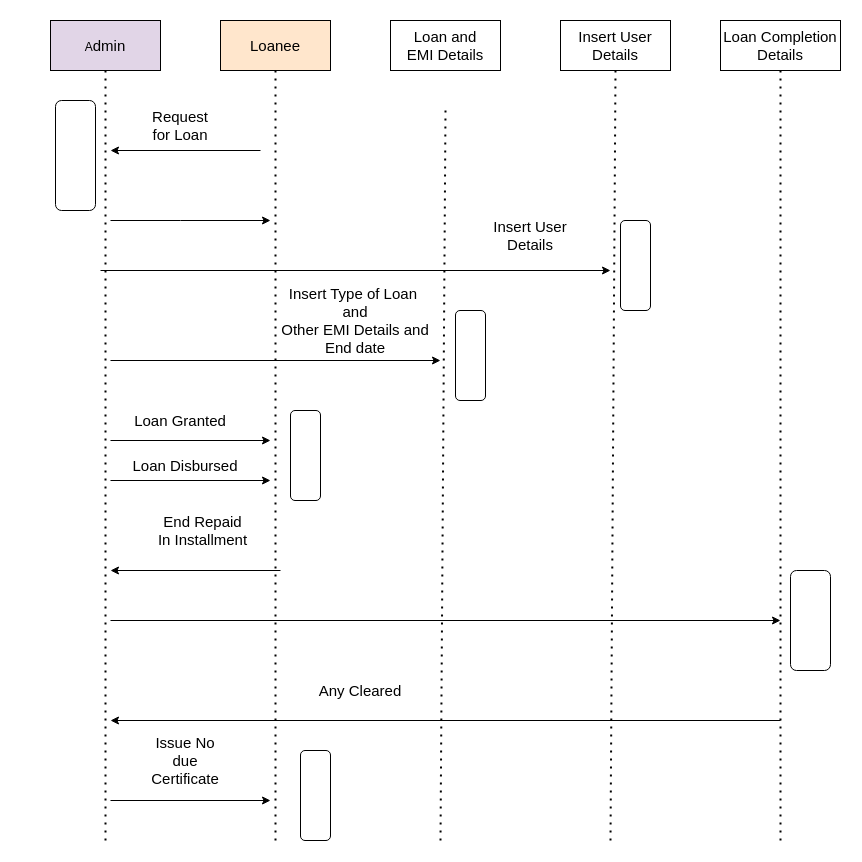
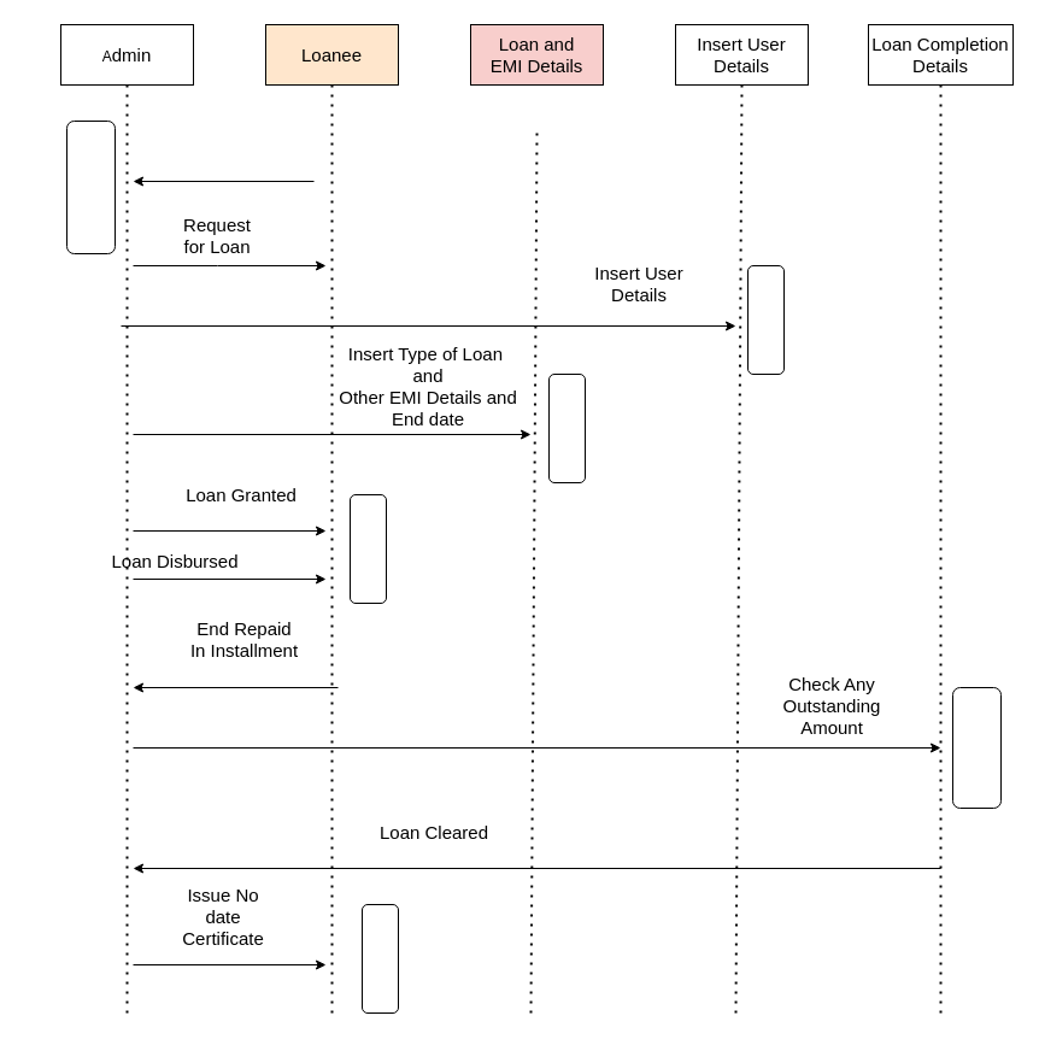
  <mxCell id="0" />
  <mxCell id="1" parent="0" />
- <mxCell id="2" value="A&lt;font style=&quot;font-size: 15px;&quot;&gt;dmin&lt;/font&gt;" style="rounded=0;whiteSpace=wrap;html=1;fillColor=#e1d5e7;" parent="1" vertex="1"><mxGeometry x="50" y="20" width="110" height="50" as="geometry" /></mxCell>
+ <mxCell id="2" value="A&lt;font style=&quot;font-size: 15px;&quot;&gt;dmin&lt;/font&gt;" style="rounded=0;whiteSpace=wrap;html=1;" parent="1" vertex="1"><mxGeometry x="50" y="20" width="110" height="50" as="geometry" /></mxCell>
  <mxCell id="3" value="Insert User Details&lt;br style=&quot;font-size: 15px;&quot;&gt;" style="rounded=0;whiteSpace=wrap;html=1;fontSize=15;" parent="1" vertex="1"><mxGeometry x="560" y="20" width="110" height="50" as="geometry" /></mxCell>
- <mxCell id="4" value="Loan and&lt;br style=&quot;font-size: 15px;&quot;&gt;EMI Details" style="rounded=0;whiteSpace=wrap;html=1;fontSize=15;" parent="1" vertex="1"><mxGeometry x="390" y="20" width="110" height="50" as="geometry" /></mxCell>
+ <mxCell id="4" value="Loan and&lt;br style=&quot;font-size: 15px;&quot;&gt;EMI Details" style="rounded=0;whiteSpace=wrap;html=1;fontSize=15;fillColor=#f8cecc;" parent="1" vertex="1"><mxGeometry x="390" y="20" width="110" height="50" as="geometry" /></mxCell>
  <mxCell id="5" value="Loanee" style="rounded=0;whiteSpace=wrap;html=1;fontSize=15;fillColor=#ffe6cc;" parent="1" vertex="1"><mxGeometry x="220" y="20" width="110" height="50" as="geometry" /></mxCell>
  <mxCell id="6" value="" style="rounded=1;whiteSpace=wrap;html=1;fontSize=15;rotation=90;" parent="1" vertex="1"><mxGeometry x="20" y="135" width="110" height="40" as="geometry" /></mxCell>
  <mxCell id="7" value="" style="endArrow=none;dashed=1;html=1;dashPattern=1 3;strokeWidth=2;rounded=0;fontSize=15;entryX=0.5;entryY=1;entryDx=0;entryDy=0;" parent="1" target="2" edge="1"><mxGeometry width="50" height="50" relative="1" as="geometry"><mxPoint x="105" y="840" as="sourcePoint" /><mxPoint x="160" y="70" as="targetPoint" /></mxGeometry></mxCell>
  <mxCell id="8" value="" style="endArrow=none;dashed=1;html=1;dashPattern=1 3;strokeWidth=2;rounded=0;fontSize=15;entryX=0.5;entryY=1;entryDx=0;entryDy=0;" parent="1" target="5" edge="1"><mxGeometry width="50" height="50" relative="1" as="geometry"><mxPoint x="275" y="840" as="sourcePoint" /><mxPoint x="310" y="70" as="targetPoint" /></mxGeometry></mxCell>
  <mxCell id="9" value="" style="endArrow=none;dashed=1;html=1;dashPattern=1 3;strokeWidth=2;rounded=0;fontSize=15;" parent="1" edge="1"><mxGeometry width="50" height="50" relative="1" as="geometry"><mxPoint x="445" y="110" as="sourcePoint" /><mxPoint x="440" y="840" as="targetPoint" /></mxGeometry></mxCell>
  <mxCell id="10" value="" style="endArrow=none;dashed=1;html=1;dashPattern=1 3;strokeWidth=2;rounded=0;fontSize=15;entryX=0.5;entryY=1;entryDx=0;entryDy=0;" parent="1" target="3" edge="1"><mxGeometry width="50" height="50" relative="1" as="geometry"><mxPoint x="610" y="840" as="sourcePoint" /><mxPoint x="650" y="110" as="targetPoint" /></mxGeometry></mxCell>
  <mxCell id="11" value="" style="endArrow=classic;html=1;rounded=0;fontSize=15;" parent="1" edge="1"><mxGeometry width="50" height="50" relative="1" as="geometry"><mxPoint x="260" y="150" as="sourcePoint" /><mxPoint x="110" y="150" as="targetPoint" /></mxGeometry></mxCell>
- <mxCell id="12" value="Request for Loan" style="text;html=1;strokeColor=none;fillColor=none;align=center;verticalAlign=middle;whiteSpace=wrap;rounded=0;fontSize=15;" parent="1" vertex="1"><mxGeometry x="150" y="110" width="60" height="30" as="geometry" /></mxCell>
+ <mxCell id="12" value="Request for Loan" style="text;html=1;strokeColor=none;fillColor=none;align=center;verticalAlign=middle;whiteSpace=wrap;rounded=0;fontSize=15;" parent="1" vertex="1"><mxGeometry x="150" y="180" width="60" height="30" as="geometry" /></mxCell>
  <mxCell id="13" value="" style="endArrow=classic;html=1;rounded=0;fontSize=15;" parent="1" edge="1"><mxGeometry width="50" height="50" relative="1" as="geometry"><mxPoint x="110" y="220" as="sourcePoint" /><mxPoint x="270" y="220" as="targetPoint" /><Array as="points"><mxPoint x="180" y="220" /></Array></mxGeometry></mxCell>
  <mxCell id="14" value="" style="endArrow=classic;html=1;rounded=0;fontSize=15;" parent="1" edge="1"><mxGeometry width="50" height="50" relative="1" as="geometry"><mxPoint x="100" y="270" as="sourcePoint" /><mxPoint x="610" y="270" as="targetPoint" /></mxGeometry></mxCell>
  <mxCell id="15" value="Insert User Details" style="text;html=1;strokeColor=none;fillColor=none;align=center;verticalAlign=middle;whiteSpace=wrap;rounded=0;fontSize=15;" parent="1" vertex="1"><mxGeometry x="480" y="220" width="100" height="30" as="geometry" /></mxCell>
  <mxCell id="16" value="" style="endArrow=classic;html=1;rounded=0;fontSize=15;" parent="1" edge="1"><mxGeometry width="50" height="50" relative="1" as="geometry"><mxPoint x="110" y="360" as="sourcePoint" /><mxPoint x="440" y="360" as="targetPoint" /></mxGeometry></mxCell>
  <mxCell id="17" value="Insert Type of Loan&amp;nbsp;&lt;br&gt;and&lt;br&gt;Other EMI Details and End date" style="text;html=1;strokeColor=none;fillColor=none;align=center;verticalAlign=middle;whiteSpace=wrap;rounded=0;fontSize=15;" parent="1" vertex="1"><mxGeometry x="270" y="290" width="170" height="60" as="geometry" /></mxCell>
  <mxCell id="18" value="" style="rounded=1;whiteSpace=wrap;html=1;fontSize=15;direction=south;" parent="1" vertex="1"><mxGeometry x="620" y="220" width="30" height="90" as="geometry" /></mxCell>
  <mxCell id="19" value="" style="rounded=1;whiteSpace=wrap;html=1;fontSize=15;direction=south;" parent="1" vertex="1"><mxGeometry x="455" y="310" width="30" height="90" as="geometry" /></mxCell>
  <mxCell id="20" value="" style="endArrow=classic;html=1;rounded=0;fontSize=15;" parent="1" edge="1"><mxGeometry width="50" height="50" relative="1" as="geometry"><mxPoint x="110" y="440" as="sourcePoint" /><mxPoint x="270" y="440" as="targetPoint" /></mxGeometry></mxCell>
- <mxCell id="21" value="Loan Granted" style="text;html=1;strokeColor=none;fillColor=none;align=center;verticalAlign=middle;whiteSpace=wrap;rounded=0;fontSize=15;" parent="1" vertex="1"><mxGeometry x="125" y="400" width="110" height="40" as="geometry" /></mxCell>
+ <mxCell id="21" value="Loan Granted" style="text;html=1;strokeColor=none;fillColor=none;align=center;verticalAlign=middle;whiteSpace=wrap;rounded=0;fontSize=15;" parent="1" vertex="1"><mxGeometry x="145" y="390" width="110" height="40" as="geometry" /></mxCell>
  <mxCell id="22" value="Loan Completion&lt;br style=&quot;font-size: 15px;&quot;&gt;Details" style="rounded=0;whiteSpace=wrap;html=1;fontSize=15;" parent="1" vertex="1"><mxGeometry x="720" y="20" width="120" height="50" as="geometry" /></mxCell>
  <mxCell id="23" value="" style="endArrow=none;dashed=1;html=1;dashPattern=1 3;strokeWidth=2;rounded=0;fontSize=15;entryX=0.5;entryY=1;entryDx=0;entryDy=0;" parent="1" target="22" edge="1"><mxGeometry width="50" height="50" relative="1" as="geometry"><mxPoint x="780" y="840" as="sourcePoint" /><mxPoint x="820" y="120" as="targetPoint" /></mxGeometry></mxCell>
  <mxCell id="24" value="" style="endArrow=classic;html=1;rounded=0;fontSize=15;" parent="1" edge="1"><mxGeometry width="50" height="50" relative="1" as="geometry"><mxPoint x="280" y="570" as="sourcePoint" /><mxPoint x="110" y="570" as="targetPoint" /></mxGeometry></mxCell>
  <mxCell id="25" value="" style="endArrow=classic;html=1;rounded=0;fontSize=15;" parent="1" edge="1"><mxGeometry width="50" height="50" relative="1" as="geometry"><mxPoint x="110" y="620" as="sourcePoint" /><mxPoint x="780" y="620" as="targetPoint" /></mxGeometry></mxCell>
+ <mxCell id="26" value="Check Any Outstanding Amount" style="text;html=1;strokeColor=none;fillColor=none;align=center;verticalAlign=middle;whiteSpace=wrap;rounded=0;fontSize=15;" parent="1" vertex="1"><mxGeometry x="630" y="560" width="120" height="50" as="geometry" /></mxCell>
  <mxCell id="27" value="" style="rounded=1;whiteSpace=wrap;html=1;fontSize=15;direction=south;" parent="1" vertex="1"><mxGeometry x="790" y="570" width="40" height="100" as="geometry" /></mxCell>
  <mxCell id="28" value="" style="endArrow=classic;html=1;rounded=0;fontSize=15;" parent="1" edge="1"><mxGeometry width="50" height="50" relative="1" as="geometry"><mxPoint x="110" y="800" as="sourcePoint" /><mxPoint x="270" y="800" as="targetPoint" /></mxGeometry></mxCell>
- <mxCell id="29" value="Issue No due Certificate" style="text;html=1;strokeColor=none;fillColor=none;align=center;verticalAlign=middle;whiteSpace=wrap;rounded=0;fontSize=15;" parent="1" vertex="1"><mxGeometry x="140" y="730" width="90" height="60" as="geometry" /></mxCell>
+ <mxCell id="29" value="Issue No date Certificate" style="text;html=1;strokeColor=none;fillColor=none;align=center;verticalAlign=middle;whiteSpace=wrap;rounded=0;fontSize=15;" parent="1" vertex="1"><mxGeometry x="140" y="730" width="90" height="60" as="geometry" /></mxCell>
  <mxCell id="30" value="" style="rounded=1;whiteSpace=wrap;html=1;fontSize=15;direction=south;" parent="1" vertex="1"><mxGeometry x="300" y="750" width="30" height="90" as="geometry" /></mxCell>
  <mxCell id="31" value="" style="endArrow=classic;html=1;rounded=0;fontSize=15;" parent="1" edge="1"><mxGeometry width="50" height="50" relative="1" as="geometry"><mxPoint x="110" y="480" as="sourcePoint" /><mxPoint x="270" y="480" as="targetPoint" /></mxGeometry></mxCell>
- <mxCell id="32" value="Loan Disbursed" style="text;html=1;strokeColor=none;fillColor=none;align=center;verticalAlign=middle;whiteSpace=wrap;rounded=0;fontSize=15;" parent="1" vertex="1"><mxGeometry x="130" y="450" width="110" height="30" as="geometry" /></mxCell>
+ <mxCell id="32" value="Loan Disbursed" style="text;html=1;strokeColor=none;fillColor=none;align=center;verticalAlign=middle;whiteSpace=wrap;rounded=0;fontSize=15;" parent="1" vertex="1"><mxGeometry x="90" y="450" width="110" height="30" as="geometry" /></mxCell>
  <mxCell id="33" value="" style="rounded=1;whiteSpace=wrap;html=1;fontSize=15;direction=south;" parent="1" vertex="1"><mxGeometry x="290" y="410" width="30" height="90" as="geometry" /></mxCell>
  <mxCell id="34" value="End Repaid In Installment" style="text;html=1;strokeColor=none;fillColor=none;align=center;verticalAlign=middle;whiteSpace=wrap;rounded=0;fontSize=15;" parent="1" vertex="1"><mxGeometry x="155" y="500" width="95" height="60" as="geometry" /></mxCell>
  <mxCell id="35" value="" style="endArrow=classic;html=1;rounded=0;fontSize=15;" parent="1" edge="1"><mxGeometry width="50" height="50" relative="1" as="geometry"><mxPoint x="780" y="720" as="sourcePoint" /><mxPoint x="110" y="720" as="targetPoint" /></mxGeometry></mxCell>
- <mxCell id="36" value="Any Cleared" style="text;html=1;strokeColor=none;fillColor=none;align=center;verticalAlign=middle;whiteSpace=wrap;rounded=0;fontSize=15;" parent="1" vertex="1"><mxGeometry x="290" y="660" width="140" height="60" as="geometry" /></mxCell>
+ <mxCell id="36" value="Loan Cleared" style="text;html=1;strokeColor=none;fillColor=none;align=center;verticalAlign=middle;whiteSpace=wrap;rounded=0;fontSize=15;" parent="1" vertex="1"><mxGeometry x="290" y="660" width="140" height="60" as="geometry" /></mxCell>
